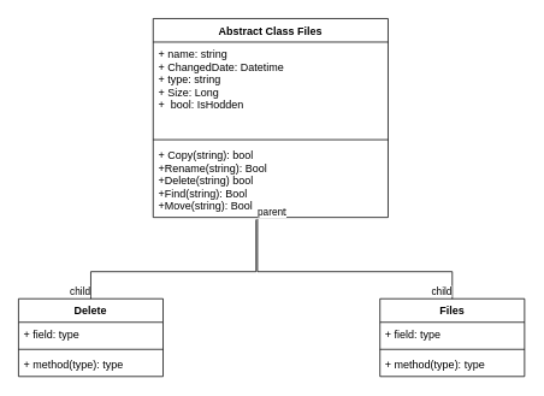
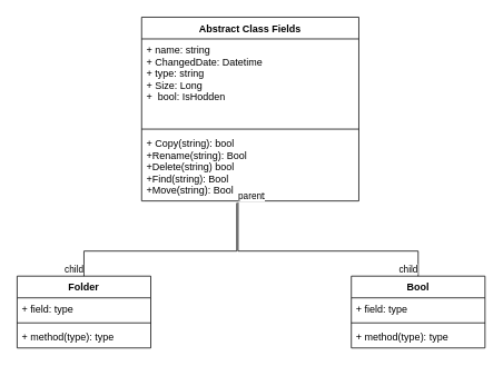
  <mxCell id="0" />
  <mxCell id="1" parent="0" />
- <mxCell id="2" value="Abstract Class Files" style="swimlane;fontStyle=1;align=center;verticalAlign=top;childLayout=stackLayout;horizontal=1;startSize=26;horizontalStack=0;resizeParent=1;resizeParentMax=0;resizeLast=0;collapsible=1;marginBottom=0;" vertex="1" parent="1"><mxGeometry x="169" y="20" width="260" height="220" as="geometry" /></mxCell>
+ <mxCell id="2" value="Abstract Class Fields" style="swimlane;fontStyle=1;align=center;verticalAlign=top;childLayout=stackLayout;horizontal=1;startSize=26;horizontalStack=0;resizeParent=1;resizeParentMax=0;resizeLast=0;collapsible=1;marginBottom=0;" vertex="1" parent="1"><mxGeometry x="169" y="20" width="260" height="220" as="geometry" /></mxCell>
  <mxCell id="3" value="+ name: string&#10;+ ChangedDate: Datetime&#10;+ type: string&#10;+ Size: Long&#10;+  bool: IsHodden&#10;" style="text;strokeColor=none;fillColor=none;align=left;verticalAlign=top;spacingLeft=4;spacingRight=4;overflow=hidden;rotatable=0;points=[[0,0.5],[1,0.5]];portConstraint=eastwest;" vertex="1" parent="2"><mxGeometry y="26" width="260" height="104" as="geometry" /></mxCell>
  <mxCell id="4" value="" style="line;strokeWidth=1;fillColor=none;align=left;verticalAlign=middle;spacingTop=-1;spacingLeft=3;spacingRight=3;rotatable=0;labelPosition=right;points=[];portConstraint=eastwest;" vertex="1" parent="2"><mxGeometry y="130" width="260" height="8" as="geometry" /></mxCell>
  <mxCell id="5" value="+ Copy(string): bool&#10;+Rename(string): Bool&#10;+Delete(string) bool&#10;+Find(string): Bool&#10;+Move(string): Bool&#10;" style="text;strokeColor=none;fillColor=none;align=left;verticalAlign=top;spacingLeft=4;spacingRight=4;overflow=hidden;rotatable=0;points=[[0,0.5],[1,0.5]];portConstraint=eastwest;" vertex="1" parent="2"><mxGeometry y="138" width="260" height="82" as="geometry" /></mxCell>
- <mxCell id="6" value="Files" style="swimlane;fontStyle=1;align=center;verticalAlign=top;childLayout=stackLayout;horizontal=1;startSize=26;horizontalStack=0;resizeParent=1;resizeParentMax=0;resizeLast=0;collapsible=1;marginBottom=0;" vertex="1" parent="1"><mxGeometry x="420" y="330" width="160" height="86" as="geometry" /></mxCell>
+ <mxCell id="6" value="Bool" style="swimlane;fontStyle=1;align=center;verticalAlign=top;childLayout=stackLayout;horizontal=1;startSize=26;horizontalStack=0;resizeParent=1;resizeParentMax=0;resizeLast=0;collapsible=1;marginBottom=0;" vertex="1" parent="1"><mxGeometry x="420" y="330" width="160" height="86" as="geometry" /></mxCell>
  <mxCell id="7" value="+ field: type" style="text;strokeColor=none;fillColor=none;align=left;verticalAlign=top;spacingLeft=4;spacingRight=4;overflow=hidden;rotatable=0;points=[[0,0.5],[1,0.5]];portConstraint=eastwest;" vertex="1" parent="6"><mxGeometry y="26" width="160" height="26" as="geometry" /></mxCell>
  <mxCell id="8" value="" style="line;strokeWidth=1;fillColor=none;align=left;verticalAlign=middle;spacingTop=-1;spacingLeft=3;spacingRight=3;rotatable=0;labelPosition=right;points=[];portConstraint=eastwest;" vertex="1" parent="6"><mxGeometry y="52" width="160" height="8" as="geometry" /></mxCell>
  <mxCell id="9" value="+ method(type): type" style="text;strokeColor=none;fillColor=none;align=left;verticalAlign=top;spacingLeft=4;spacingRight=4;overflow=hidden;rotatable=0;points=[[0,0.5],[1,0.5]];portConstraint=eastwest;" vertex="1" parent="6"><mxGeometry y="60" width="160" height="26" as="geometry" /></mxCell>
- <mxCell id="10" value="Delete&#10;" style="swimlane;fontStyle=1;align=center;verticalAlign=top;childLayout=stackLayout;horizontal=1;startSize=26;horizontalStack=0;resizeParent=1;resizeParentMax=0;resizeLast=0;collapsible=1;marginBottom=0;" vertex="1" parent="1"><mxGeometry x="20" y="330" width="160" height="86" as="geometry" /></mxCell>
+ <mxCell id="10" value="Folder&#10;" style="swimlane;fontStyle=1;align=center;verticalAlign=top;childLayout=stackLayout;horizontal=1;startSize=26;horizontalStack=0;resizeParent=1;resizeParentMax=0;resizeLast=0;collapsible=1;marginBottom=0;" vertex="1" parent="1"><mxGeometry x="20" y="330" width="160" height="86" as="geometry" /></mxCell>
  <mxCell id="11" value="+ field: type" style="text;strokeColor=none;fillColor=none;align=left;verticalAlign=top;spacingLeft=4;spacingRight=4;overflow=hidden;rotatable=0;points=[[0,0.5],[1,0.5]];portConstraint=eastwest;" vertex="1" parent="10"><mxGeometry y="26" width="160" height="26" as="geometry" /></mxCell>
  <mxCell id="12" value="" style="line;strokeWidth=1;fillColor=none;align=left;verticalAlign=middle;spacingTop=-1;spacingLeft=3;spacingRight=3;rotatable=0;labelPosition=right;points=[];portConstraint=eastwest;" vertex="1" parent="10"><mxGeometry y="52" width="160" height="8" as="geometry" /></mxCell>
  <mxCell id="13" value="+ method(type): type" style="text;strokeColor=none;fillColor=none;align=left;verticalAlign=top;spacingLeft=4;spacingRight=4;overflow=hidden;rotatable=0;points=[[0,0.5],[1,0.5]];portConstraint=eastwest;" vertex="1" parent="10"><mxGeometry y="60" width="160" height="26" as="geometry" /></mxCell>
  <mxCell id="14" value="" style="endArrow=none;html=1;edgeStyle=orthogonalEdgeStyle;rounded=0;exitX=0.444;exitY=1.02;exitDx=0;exitDy=0;exitPerimeter=0;entryX=0.5;entryY=0;entryDx=0;entryDy=0;" edge="1" parent="1" source="5" target="6"><mxGeometry relative="1" as="geometry"><mxPoint x="250" y="330" as="sourcePoint" /><mxPoint x="410" y="330" as="targetPoint" /><Array as="points"><mxPoint x="284" y="300" /><mxPoint x="500" y="300" /></Array></mxGeometry></mxCell>
  <mxCell id="15" value="parent" style="edgeLabel;resizable=0;html=1;align=left;verticalAlign=bottom;" connectable="0" vertex="1" parent="14"><mxGeometry x="-1" relative="1" as="geometry" /></mxCell>
  <mxCell id="16" value="child" style="edgeLabel;resizable=0;html=1;align=right;verticalAlign=bottom;" connectable="0" vertex="1" parent="14"><mxGeometry x="1" relative="1" as="geometry" /></mxCell>
  <mxCell id="17" value="" style="endArrow=none;html=1;edgeStyle=orthogonalEdgeStyle;rounded=0;exitX=0.438;exitY=1.029;exitDx=0;exitDy=0;exitPerimeter=0;entryX=0.5;entryY=0;entryDx=0;entryDy=0;" edge="1" parent="1" source="5" target="10"><mxGeometry relative="1" as="geometry"><mxPoint x="250" y="330" as="sourcePoint" /><mxPoint x="410" y="330" as="targetPoint" /><Array as="points"><mxPoint x="283" y="300" /><mxPoint x="100" y="300" /></Array></mxGeometry></mxCell>
  <mxCell id="18" value="parent" style="edgeLabel;resizable=0;html=1;align=left;verticalAlign=bottom;" connectable="0" vertex="1" parent="17"><mxGeometry x="-1" relative="1" as="geometry" /></mxCell>
  <mxCell id="19" value="child" style="edgeLabel;resizable=0;html=1;align=right;verticalAlign=bottom;" connectable="0" vertex="1" parent="17"><mxGeometry x="1" relative="1" as="geometry" /></mxCell>
